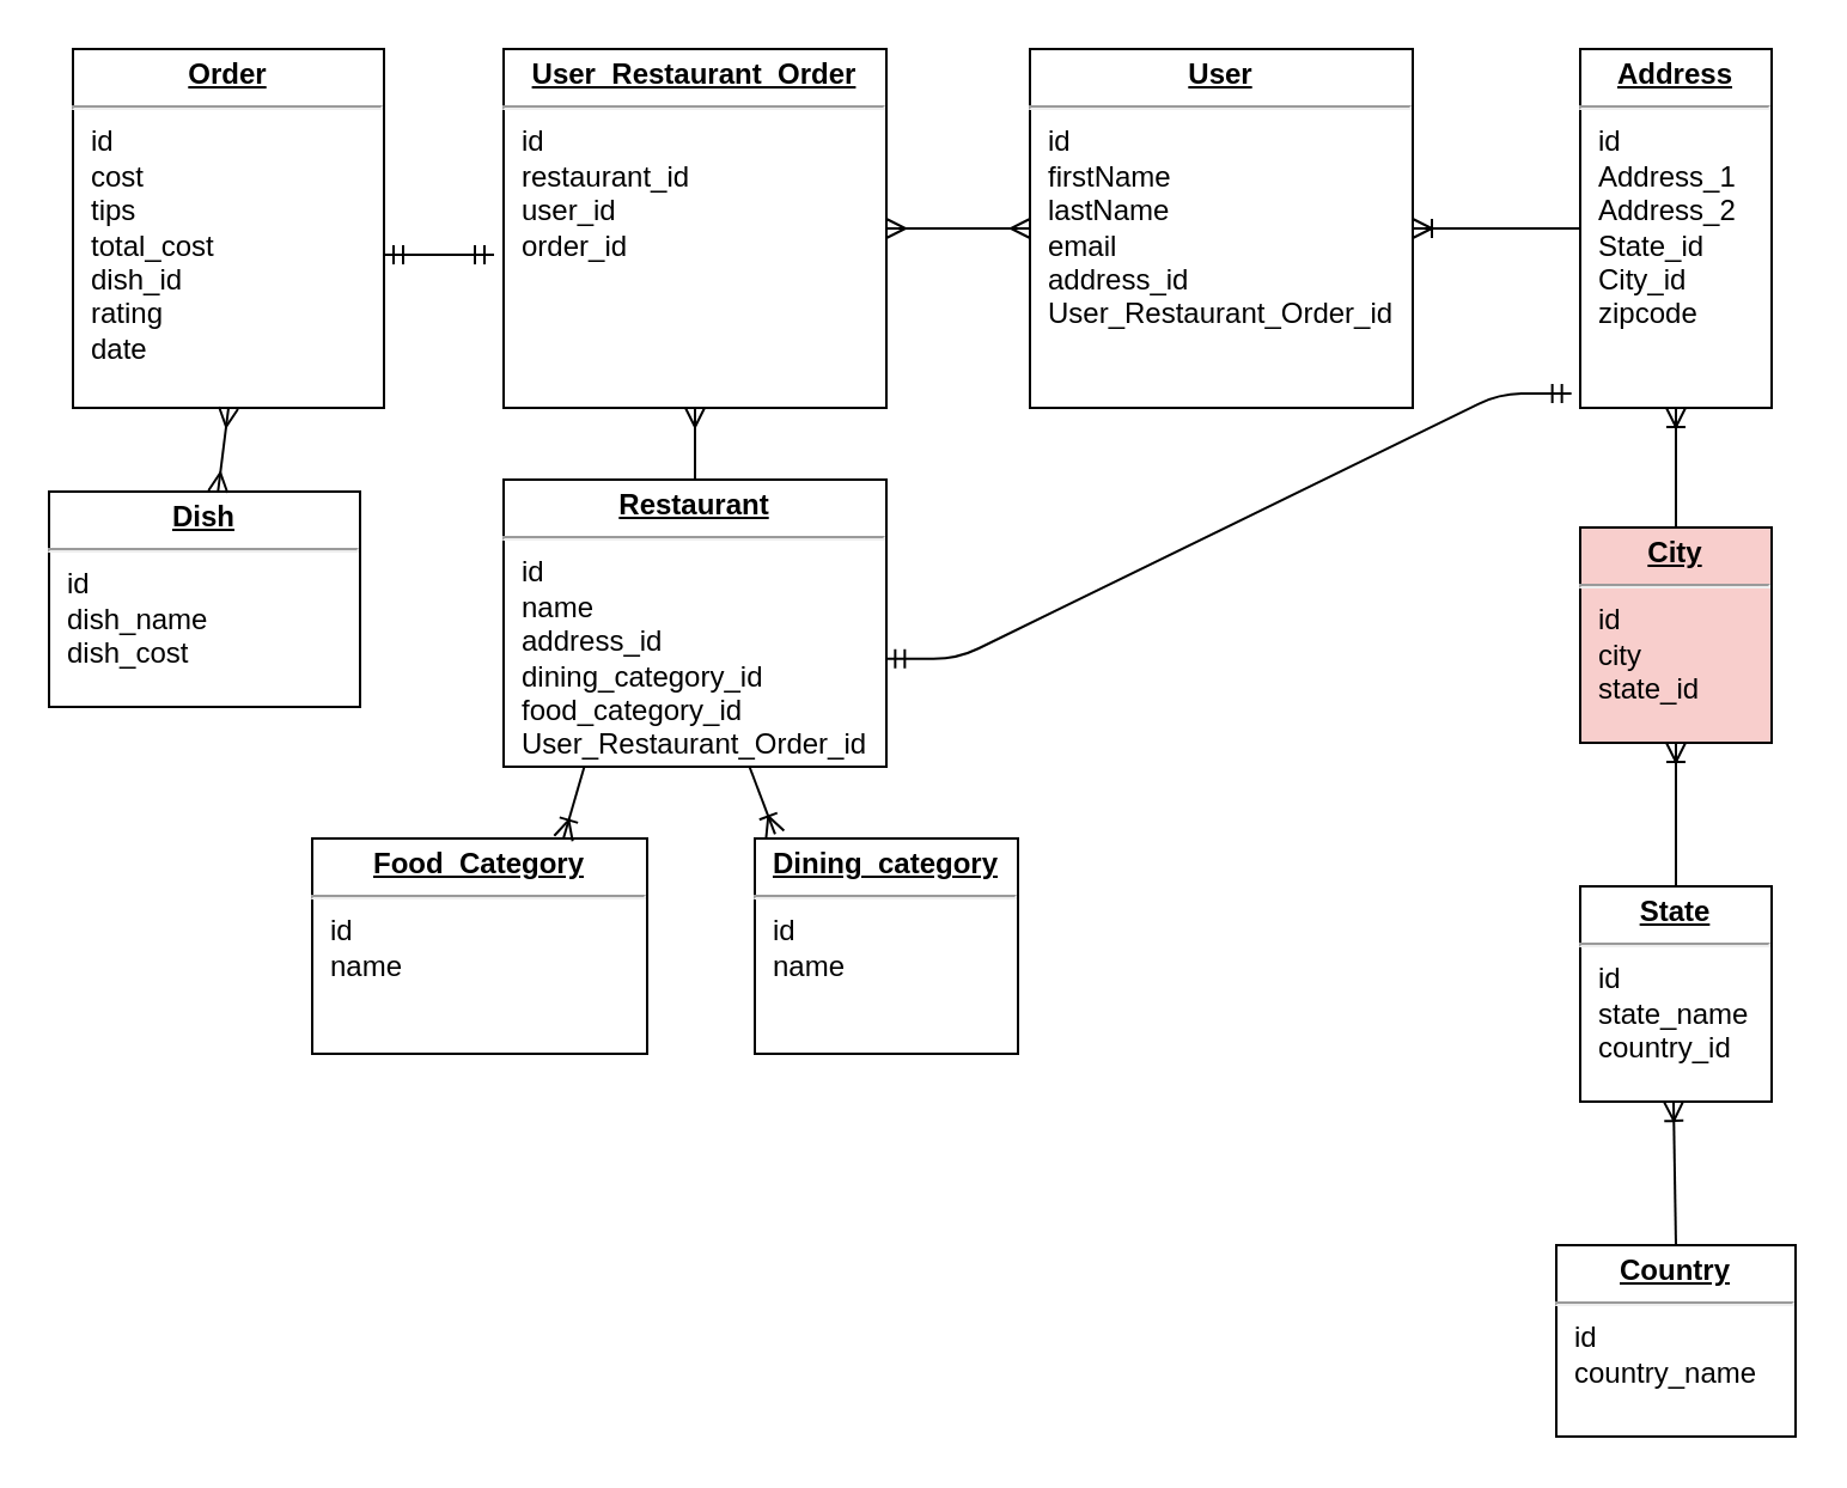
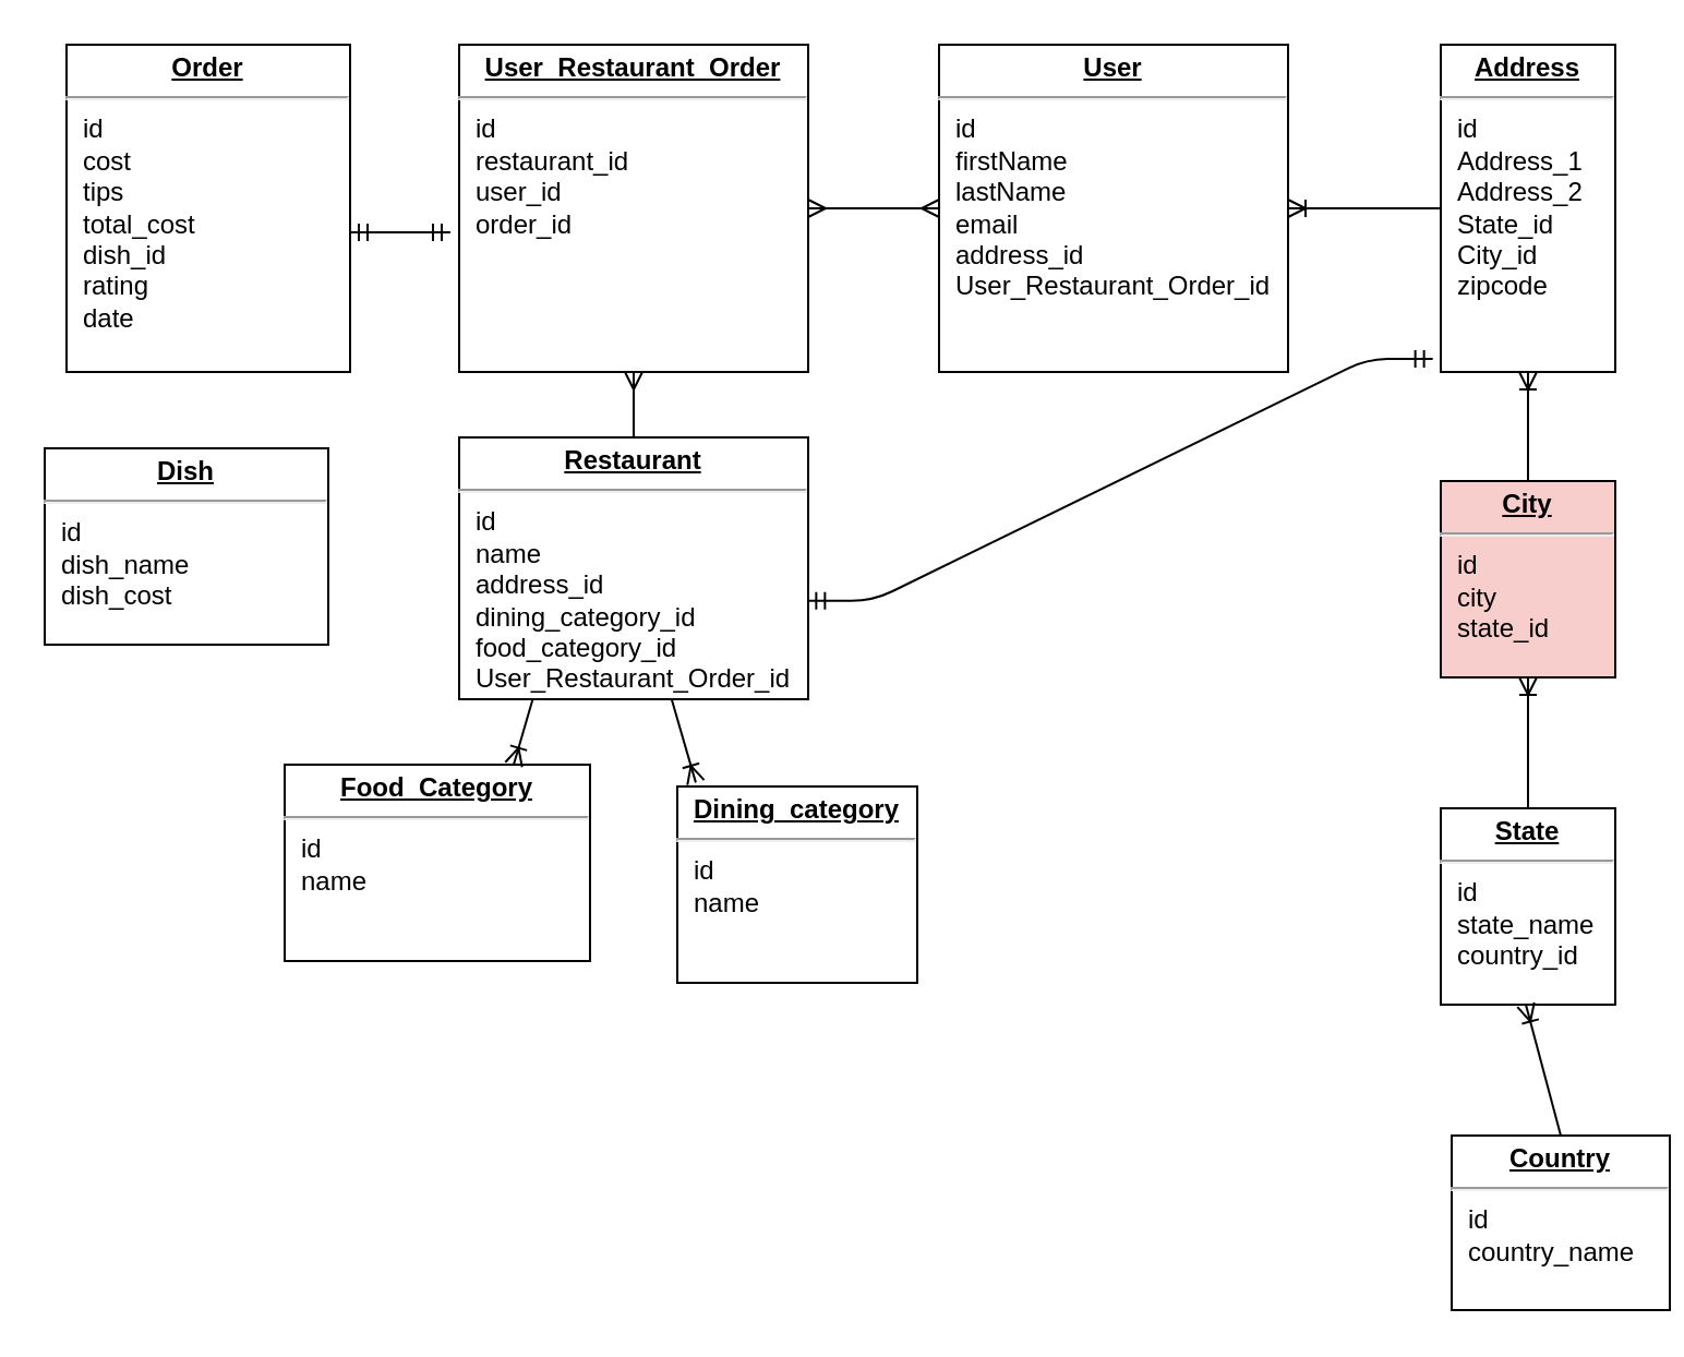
  <mxCell id="0" />
  <mxCell id="1" parent="0" />
  <mxCell id="2" value="&lt;p style=&quot;margin: 0px ; margin-top: 4px ; text-align: center ; text-decoration: underline&quot;&gt;&lt;b&gt;Restaurant&lt;/b&gt;&lt;/p&gt;&lt;hr&gt;&lt;p style=&quot;margin: 0px ; margin-left: 8px&quot;&gt;id&lt;/p&gt;&lt;p style=&quot;margin: 0px ; margin-left: 8px&quot;&gt;name&lt;/p&gt;&lt;p style=&quot;margin: 0px ; margin-left: 8px&quot;&gt;address_id&lt;/p&gt;&lt;p style=&quot;margin: 0px ; margin-left: 8px&quot;&gt;dining_category_id&lt;/p&gt;&lt;p style=&quot;margin: 0px ; margin-left: 8px&quot;&gt;food_category_id&lt;/p&gt;&lt;p style=&quot;margin: 0px ; margin-left: 8px&quot;&gt;User_Restaurant_Order_id&lt;br&gt;&lt;/p&gt;" style="verticalAlign=top;align=left;overflow=fill;fontSize=12;fontFamily=Helvetica;html=1;" parent="1" vertex="1"><mxGeometry x="210" y="200" width="160" height="120" as="geometry" /></mxCell>
  <mxCell id="3" value="&lt;p style=&quot;margin: 0px ; margin-top: 4px ; text-align: center ; text-decoration: underline&quot;&gt;&lt;b&gt;Order&lt;/b&gt;&lt;/p&gt;&lt;hr&gt;&lt;p style=&quot;margin: 0px ; margin-left: 8px&quot;&gt;id&lt;/p&gt;&lt;p style=&quot;margin: 0px ; margin-left: 8px&quot;&gt;cost&lt;/p&gt;&lt;p style=&quot;margin: 0px ; margin-left: 8px&quot;&gt;tips&lt;/p&gt;&lt;p style=&quot;margin: 0px ; margin-left: 8px&quot;&gt;total_cost&lt;/p&gt;&lt;p style=&quot;margin: 0px ; margin-left: 8px&quot;&gt;dish_id&lt;/p&gt;&lt;p style=&quot;margin: 0px ; margin-left: 8px&quot;&gt;rating&lt;/p&gt;&lt;p style=&quot;margin: 0px ; margin-left: 8px&quot;&gt;date&lt;/p&gt;&lt;p style=&quot;margin: 0px ; margin-left: 8px&quot;&gt;&lt;br&gt;&lt;/p&gt;" style="verticalAlign=top;align=left;overflow=fill;fontSize=12;fontFamily=Helvetica;html=1;" parent="1" vertex="1"><mxGeometry x="30" y="20" width="130" height="150" as="geometry" /></mxCell>
  <mxCell id="4" value="&lt;p style=&quot;margin: 0px ; margin-top: 4px ; text-align: center ; text-decoration: underline&quot;&gt;&lt;b&gt;User&lt;/b&gt;&lt;/p&gt;&lt;hr&gt;&lt;p style=&quot;margin: 0px ; margin-left: 8px&quot;&gt;id&lt;/p&gt;&lt;p style=&quot;margin: 0px ; margin-left: 8px&quot;&gt;firstName&lt;/p&gt;&lt;p style=&quot;margin: 0px ; margin-left: 8px&quot;&gt;lastName&lt;/p&gt;&lt;p style=&quot;margin: 0px ; margin-left: 8px&quot;&gt;email&lt;/p&gt;&lt;p style=&quot;margin: 0px ; margin-left: 8px&quot;&gt;address_id&lt;/p&gt;&lt;p style=&quot;margin: 0px ; margin-left: 8px&quot;&gt;User_Restaurant_Order_id&lt;br&gt;&lt;/p&gt;" style="verticalAlign=top;align=left;overflow=fill;fontSize=12;fontFamily=Helvetica;html=1;" parent="1" vertex="1"><mxGeometry x="430" y="20" width="160" height="150" as="geometry" /></mxCell>
  <mxCell id="5" value="&lt;p style=&quot;margin: 0px ; margin-top: 4px ; text-align: center ; text-decoration: underline&quot;&gt;&lt;b&gt;Address&lt;/b&gt;&lt;/p&gt;&lt;hr&gt;&lt;p style=&quot;margin: 0px ; margin-left: 8px&quot;&gt;id&lt;/p&gt;&lt;p style=&quot;margin: 0px ; margin-left: 8px&quot;&gt;Address_1&lt;/p&gt;&lt;p style=&quot;margin: 0px ; margin-left: 8px&quot;&gt;Address_2&lt;/p&gt;&lt;p style=&quot;margin: 0px ; margin-left: 8px&quot;&gt;State_id&lt;/p&gt;&lt;p style=&quot;margin: 0px ; margin-left: 8px&quot;&gt;City_id&lt;/p&gt;&lt;p style=&quot;margin: 0px ; margin-left: 8px&quot;&gt;zipcode&lt;/p&gt;" style="verticalAlign=top;align=left;overflow=fill;fontSize=12;fontFamily=Helvetica;html=1;" parent="1" vertex="1"><mxGeometry x="660" y="20" width="80" height="150" as="geometry" /></mxCell>
  <mxCell id="6" value="&lt;p style=&quot;margin: 0px ; margin-top: 4px ; text-align: center ; text-decoration: underline&quot;&gt;&lt;b&gt;City&lt;/b&gt;&lt;/p&gt;&lt;hr&gt;&lt;p style=&quot;margin: 0px ; margin-left: 8px&quot;&gt;id&lt;/p&gt;&lt;p style=&quot;margin: 0px ; margin-left: 8px&quot;&gt;city&lt;/p&gt;&lt;p style=&quot;margin: 0px ; margin-left: 8px&quot;&gt;state_id&lt;/p&gt;" style="verticalAlign=top;align=left;overflow=fill;fontSize=12;fontFamily=Helvetica;html=1;fillColor=#f8cecc;" parent="1" vertex="1"><mxGeometry x="660" y="220" width="80" height="90" as="geometry" /></mxCell>
  <mxCell id="7" value="&lt;p style=&quot;margin: 0px ; margin-top: 4px ; text-align: center ; text-decoration: underline&quot;&gt;&lt;b&gt;State&lt;/b&gt;&lt;/p&gt;&lt;hr&gt;&lt;p style=&quot;margin: 0px ; margin-left: 8px&quot;&gt;id&lt;/p&gt;&lt;p style=&quot;margin: 0px ; margin-left: 8px&quot;&gt;state_name&lt;/p&gt;&lt;p style=&quot;margin: 0px ; margin-left: 8px&quot;&gt;country_id&lt;/p&gt;&lt;p style=&quot;margin: 0px ; margin-left: 8px&quot;&gt;&lt;br&gt;&lt;/p&gt;" style="verticalAlign=top;align=left;overflow=fill;fontSize=12;fontFamily=Helvetica;html=1;" parent="1" vertex="1"><mxGeometry x="660" y="370" width="80" height="90" as="geometry" /></mxCell>
  <mxCell id="8" style="edgeStyle=none;rounded=1;orthogonalLoop=1;jettySize=auto;html=1;exitX=0.75;exitY=0;exitDx=0;exitDy=0;" parent="1" source="6" target="6" edge="1"><mxGeometry relative="1" as="geometry" /></mxCell>
- <mxCell id="9" value="&lt;p style=&quot;margin: 0px ; margin-top: 4px ; text-align: center ; text-decoration: underline&quot;&gt;&lt;b&gt;Dining_category&lt;/b&gt;&lt;/p&gt;&lt;hr&gt;&lt;p style=&quot;margin: 0px ; margin-left: 8px&quot;&gt;id&lt;/p&gt;&lt;p style=&quot;margin: 0px ; margin-left: 8px&quot;&gt;name&lt;br&gt;&lt;/p&gt;&lt;div&gt;&lt;b&gt;&lt;br&gt;&lt;/b&gt;&lt;/div&gt;" style="verticalAlign=top;align=left;overflow=fill;fontSize=12;fontFamily=Helvetica;html=1;" parent="1" vertex="1"><mxGeometry x="315" y="350" width="110" height="90" as="geometry" /></mxCell>
- <mxCell id="10" value="&lt;p style=&quot;margin: 0px ; margin-top: 4px ; text-align: center ; text-decoration: underline&quot;&gt;&lt;b&gt;Country&lt;/b&gt;&lt;/p&gt;&lt;hr&gt;&lt;p style=&quot;margin: 0px ; margin-left: 8px&quot;&gt;id&lt;/p&gt;&lt;p style=&quot;margin: 0px ; margin-left: 8px&quot;&gt;&lt;span&gt;country_name&lt;/span&gt;&lt;/p&gt;&lt;p style=&quot;margin: 0px ; margin-left: 8px&quot;&gt;&lt;br&gt;&lt;/p&gt;" style="verticalAlign=top;align=left;overflow=fill;fontSize=12;fontFamily=Helvetica;html=1;" parent="1" vertex="1"><mxGeometry x="650" y="520" width="100" height="80" as="geometry" /></mxCell>
+ <mxCell id="9" value="&lt;p style=&quot;margin: 0px ; margin-top: 4px ; text-align: center ; text-decoration: underline&quot;&gt;&lt;b&gt;Dining_category&lt;/b&gt;&lt;/p&gt;&lt;hr&gt;&lt;p style=&quot;margin: 0px ; margin-left: 8px&quot;&gt;id&lt;/p&gt;&lt;p style=&quot;margin: 0px ; margin-left: 8px&quot;&gt;name&lt;br&gt;&lt;/p&gt;&lt;div&gt;&lt;b&gt;&lt;br&gt;&lt;/b&gt;&lt;/div&gt;" style="verticalAlign=top;align=left;overflow=fill;fontSize=12;fontFamily=Helvetica;html=1;" parent="1" vertex="1"><mxGeometry x="310" y="360" width="110" height="90" as="geometry" /></mxCell>
+ <mxCell id="10" value="&lt;p style=&quot;margin: 0px ; margin-top: 4px ; text-align: center ; text-decoration: underline&quot;&gt;&lt;b&gt;Country&lt;/b&gt;&lt;/p&gt;&lt;hr&gt;&lt;p style=&quot;margin: 0px ; margin-left: 8px&quot;&gt;id&lt;/p&gt;&lt;p style=&quot;margin: 0px ; margin-left: 8px&quot;&gt;&lt;span&gt;country_name&lt;/span&gt;&lt;/p&gt;&lt;p style=&quot;margin: 0px ; margin-left: 8px&quot;&gt;&lt;br&gt;&lt;/p&gt;" style="verticalAlign=top;align=left;overflow=fill;fontSize=12;fontFamily=Helvetica;html=1;" parent="1" vertex="1"><mxGeometry x="665" y="520" width="100" height="80" as="geometry" /></mxCell>
  <mxCell id="11" value="&lt;p style=&quot;margin: 0px ; margin-top: 4px ; text-align: center ; text-decoration: underline&quot;&gt;&lt;b&gt;Dish&lt;/b&gt;&lt;/p&gt;&lt;hr&gt;&lt;p style=&quot;margin: 0px ; margin-left: 8px&quot;&gt;id&lt;/p&gt;&lt;p style=&quot;margin: 0px ; margin-left: 8px&quot;&gt;dish_name&lt;/p&gt;&lt;p style=&quot;margin: 0px ; margin-left: 8px&quot;&gt;dish_cost&lt;/p&gt;&lt;p style=&quot;margin: 0px ; margin-left: 8px&quot;&gt;&lt;br&gt;&lt;/p&gt;" style="verticalAlign=top;align=left;overflow=fill;fontSize=12;fontFamily=Helvetica;html=1;" parent="1" vertex="1"><mxGeometry x="20" y="205" width="130" height="90" as="geometry" /></mxCell>
  <mxCell id="12" value="&lt;p style=&quot;margin: 0px ; margin-top: 4px ; text-align: center ; text-decoration: underline&quot;&gt;&lt;b&gt;Food_Category&lt;/b&gt;&lt;/p&gt;&lt;hr&gt;&lt;p style=&quot;margin: 0px ; margin-left: 8px&quot;&gt;id&lt;/p&gt;&lt;p style=&quot;margin: 0px ; margin-left: 8px&quot;&gt;name&lt;/p&gt;" style="verticalAlign=top;align=left;overflow=fill;fontSize=12;fontFamily=Helvetica;html=1;" parent="1" vertex="1"><mxGeometry x="130" y="350" width="140" height="90" as="geometry" /></mxCell>
  <mxCell id="13" value="&lt;p style=&quot;margin: 0px ; margin-top: 4px ; text-align: center ; text-decoration: underline&quot;&gt;&lt;b&gt;User_Restaurant_Order&lt;/b&gt;&lt;/p&gt;&lt;hr&gt;&lt;p style=&quot;margin: 0px ; margin-left: 8px&quot;&gt;id&lt;/p&gt;&lt;p style=&quot;margin: 0px ; margin-left: 8px&quot;&gt;restaurant_id&lt;/p&gt;&lt;p style=&quot;margin: 0px ; margin-left: 8px&quot;&gt;user_id&lt;/p&gt;&lt;p style=&quot;margin: 0px ; margin-left: 8px&quot;&gt;order_id&lt;/p&gt;&lt;p style=&quot;margin: 0px ; margin-left: 8px&quot;&gt;&lt;br&gt;&lt;/p&gt;&lt;p style=&quot;margin: 0px ; margin-left: 8px&quot;&gt;&lt;br&gt;&lt;/p&gt;" style="verticalAlign=top;align=left;overflow=fill;fontSize=12;fontFamily=Helvetica;html=1;" parent="1" vertex="1"><mxGeometry x="210" y="20" width="160" height="150" as="geometry" /></mxCell>
  <mxCell id="14" value="" style="fontSize=12;html=1;endArrow=ERoneToMany;exitX=0.5;exitY=0;exitDx=0;exitDy=0;entryX=0.5;entryY=1;entryDx=0;entryDy=0;" parent="1" source="6" target="5" edge="1"><mxGeometry width="100" height="100" relative="1" as="geometry"><mxPoint x="590" y="240" as="sourcePoint" /><mxPoint x="690" y="140" as="targetPoint" /></mxGeometry></mxCell>
  <mxCell id="15" value="" style="fontSize=12;html=1;endArrow=ERoneToMany;exitX=0.5;exitY=0;exitDx=0;exitDy=0;entryX=0.5;entryY=1;entryDx=0;entryDy=0;" parent="1" source="7" edge="1"><mxGeometry width="100" height="100" relative="1" as="geometry"><mxPoint x="700" y="360" as="sourcePoint" /><mxPoint x="700" y="310" as="targetPoint" /></mxGeometry></mxCell>
  <mxCell id="16" style="edgeStyle=none;rounded=0;orthogonalLoop=1;jettySize=auto;html=1;exitX=0.75;exitY=0;exitDx=0;exitDy=0;" parent="1" source="7" target="7" edge="1"><mxGeometry relative="1" as="geometry" /></mxCell>
  <mxCell id="17" value="" style="fontSize=12;html=1;endArrow=ERoneToMany;entryX=0.5;entryY=1;entryDx=0;entryDy=0;exitX=0.5;exitY=0;exitDx=0;exitDy=0;" parent="1" source="10" edge="1"><mxGeometry width="100" height="100" relative="1" as="geometry"><mxPoint x="699" y="500" as="sourcePoint" /><mxPoint x="699" y="460" as="targetPoint" /></mxGeometry></mxCell>
  <mxCell id="18" value="" style="fontSize=12;html=1;endArrow=ERoneToMany;entryX=1;entryY=0.5;entryDx=0;entryDy=0;exitX=0;exitY=0.5;exitDx=0;exitDy=0;" parent="1" source="5" target="4" edge="1"><mxGeometry width="100" height="100" relative="1" as="geometry"><mxPoint x="630" y="90" as="sourcePoint" /><mxPoint x="600" y="230" as="targetPoint" /></mxGeometry></mxCell>
  <mxCell id="19" style="edgeStyle=none;rounded=0;orthogonalLoop=1;jettySize=auto;html=1;entryX=1;entryY=0.5;entryDx=0;entryDy=0;" parent="1" source="13" target="13" edge="1"><mxGeometry relative="1" as="geometry" /></mxCell>
  <mxCell id="20" style="edgeStyle=none;rounded=0;orthogonalLoop=1;jettySize=auto;html=1;entryX=1;entryY=0.5;entryDx=0;entryDy=0;" parent="1" source="13" target="13" edge="1"><mxGeometry relative="1" as="geometry" /></mxCell>
  <mxCell id="21" value="" style="fontSize=12;html=1;endArrow=ERmany;startArrow=ERmany;exitX=1;exitY=0.5;exitDx=0;exitDy=0;entryX=0;entryY=0.5;entryDx=0;entryDy=0;" parent="1" source="13" target="4" edge="1"><mxGeometry width="100" height="100" relative="1" as="geometry"><mxPoint x="380" y="290" as="sourcePoint" /><mxPoint x="430" y="90" as="targetPoint" /></mxGeometry></mxCell>
  <mxCell id="22" value="" style="fontSize=12;html=1;endArrow=ERmany;exitX=0.5;exitY=0;exitDx=0;exitDy=0;entryX=0.5;entryY=1;entryDx=0;entryDy=0;" parent="1" source="2" target="13" edge="1"><mxGeometry width="100" height="100" relative="1" as="geometry"><mxPoint x="440" y="330" as="sourcePoint" /><mxPoint x="540" y="230" as="targetPoint" /></mxGeometry></mxCell>
- <mxCell id="23" value="" style="fontSize=12;html=1;endArrow=ERmany;startArrow=ERmany;entryX=0.5;entryY=1;entryDx=0;entryDy=0;" parent="1" source="11" target="3" edge="1"><mxGeometry width="100" height="100" relative="1" as="geometry"><mxPoint x="40" y="390" as="sourcePoint" /><mxPoint x="140" y="290" as="targetPoint" /></mxGeometry></mxCell>
  <mxCell id="24" value="" style="fontSize=12;html=1;endArrow=ERoneToMany;exitX=0.211;exitY=0.999;exitDx=0;exitDy=0;exitPerimeter=0;entryX=0.75;entryY=0;entryDx=0;entryDy=0;" parent="1" source="2" target="12" edge="1"><mxGeometry width="100" height="100" relative="1" as="geometry"><mxPoint x="250" y="470" as="sourcePoint" /><mxPoint x="350" y="370" as="targetPoint" /></mxGeometry></mxCell>
  <mxCell id="25" value="" style="fontSize=12;html=1;endArrow=ERoneToMany;entryX=0.077;entryY=-0.02;entryDx=0;entryDy=0;entryPerimeter=0;" parent="1" source="2" target="9" edge="1"><mxGeometry width="100" height="100" relative="1" as="geometry"><mxPoint x="310" y="340" as="sourcePoint" /><mxPoint x="244.667" y="359.833" as="targetPoint" /></mxGeometry></mxCell>
  <mxCell id="26" value="" style="edgeStyle=entityRelationEdgeStyle;fontSize=12;html=1;endArrow=ERmandOne;startArrow=ERmandOne;entryX=-0.046;entryY=0.96;entryDx=0;entryDy=0;entryPerimeter=0;exitX=0.998;exitY=0.624;exitDx=0;exitDy=0;exitPerimeter=0;" parent="1" source="2" target="5" edge="1"><mxGeometry width="100" height="100" relative="1" as="geometry"><mxPoint x="480" y="360" as="sourcePoint" /><mxPoint x="580" y="260" as="targetPoint" /></mxGeometry></mxCell>
  <mxCell id="27" value="" style="fontSize=12;html=1;endArrow=ERmandOne;startArrow=ERmandOne;entryX=-0.025;entryY=0.573;entryDx=0;entryDy=0;entryPerimeter=0;exitX=1;exitY=0.573;exitDx=0;exitDy=0;exitPerimeter=0;" parent="1" source="3" target="13" edge="1"><mxGeometry width="100" height="100" relative="1" as="geometry"><mxPoint x="70" y="145" as="sourcePoint" /><mxPoint x="170" y="45" as="targetPoint" /></mxGeometry></mxCell>
